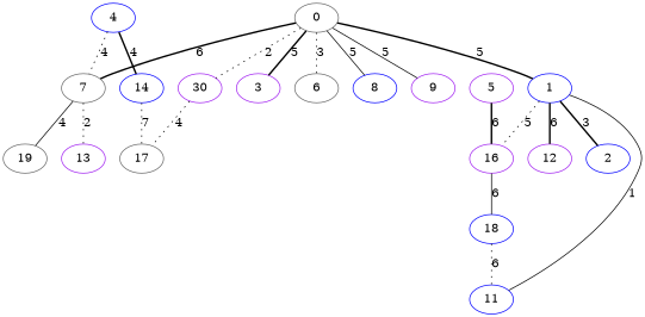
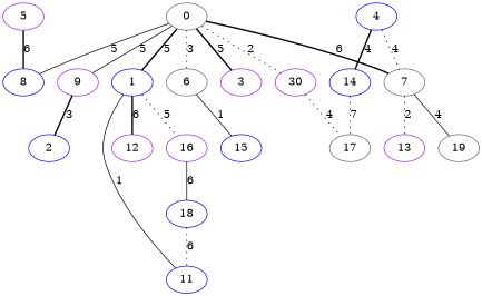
  graph {
    node [color=blue habit=1 x=5 y=5]
    edge [style=dotted weight=5]
    0 [color=gray40 habit=9]
    1 [habit=7 y=4]
    3 [color=purple habit=8 x=3]
    6 [color=gray40 habit=2 x=8]
    8 [habit=10 x=4 y=6]
    9 [base=2 color=purple habit=5 x=2 y=6]
    n7 [color=purple habit=6 label=30 x=7 y=6]
    7 [color=gray40 habit=2 x=4 y=9]
    2 [habit=3 x=3 y=3]
    11 [habit=2 x=7 y=3]
    12 [color=purple habit=12 x=1 y=3]
    16 [color=purple habit=2 y=2]
    4 [x=6 y=7]
    14 [x=8 y=8]
+   15 [x=10]
    17 [color=gray40 x=10 y=7]
    18 [habit=7 x=7 y=1]
    5 [color=purple habit=5 x=3 y=1]
    13 [color=purple habit=10 y=10]
    19 [base=1 color=gray40 x=2 y=10]
    0 -- 1 [label=5 style=bold]
    0 -- 3 [label=5 style=bold]
    0 -- 6 [label=3 weight=3]
    0 -- 8 [label=5 style=solid]
    0 -- 9 [label=5 style=solid]
    0 -- n7 [label=2 weight=2]
    0 -- 7 [label=6 style=bold weight=6]
-   1 -- 2 [label=3 style=bold weight=3]
+   9 -- 2 [label=3 style=bold weight=3]
    1 -- 11 [label=1 style=solid weight=3]
    1 -- 12 [label=6 style=bold weight=6]
    1 -- 16 [label=5]
+   6 -- 15 [label=1 style=solid weight=1]
    n7 -- 17 [label=4 weight=4]
    7 -- 13 [label=2 weight=2]
    7 -- 19 [label=4 style=solid weight=4]
    16 -- 18 [label=6 style=solid weight=6]
    4 -- 7 [label=4 weight=4]
    4 -- 14 [label=4 style=bold weight=4]
    14 -- 17 [label=7 weight=7]
    18 -- 11 [label=6 weight=6]
-   5 -- 16 [label=6 style=bold weight=6]
+   5 -- 8 [label=6 style=bold weight=6]
  }
